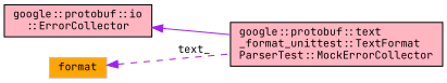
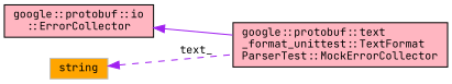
  digraph {
    rankdir=LR
    fontname="JetBrains Mono"
    node [color=black fillcolor=lightpink fontname="JetBrains Mono" fontsize=10 shape=record style=filled]
    edge [color=purple dir=back fontname="JetBrains Mono" fontsize=10 labelfontname=Helvetica labelfontsize=10]
    n1 [fontcolor=black height=0.2 label="google::protobuf::text\l_format_unittest::TextFormat\lParserTest::MockErrorCollector" width=0.4]
    n2 [height=0.2 label="google::protobuf::io\l::ErrorCollector" width=0.4]
-   n3 [color=grey75 fillcolor=orange height=0.2 label=format width=0.4]
+   n3 [color=grey75 fillcolor=orange height=0.2 label=string width=0.4]
    n2 -> n1 [style=solid]
    n3 -> n1 [label=" text_" style=dashed]
  }
